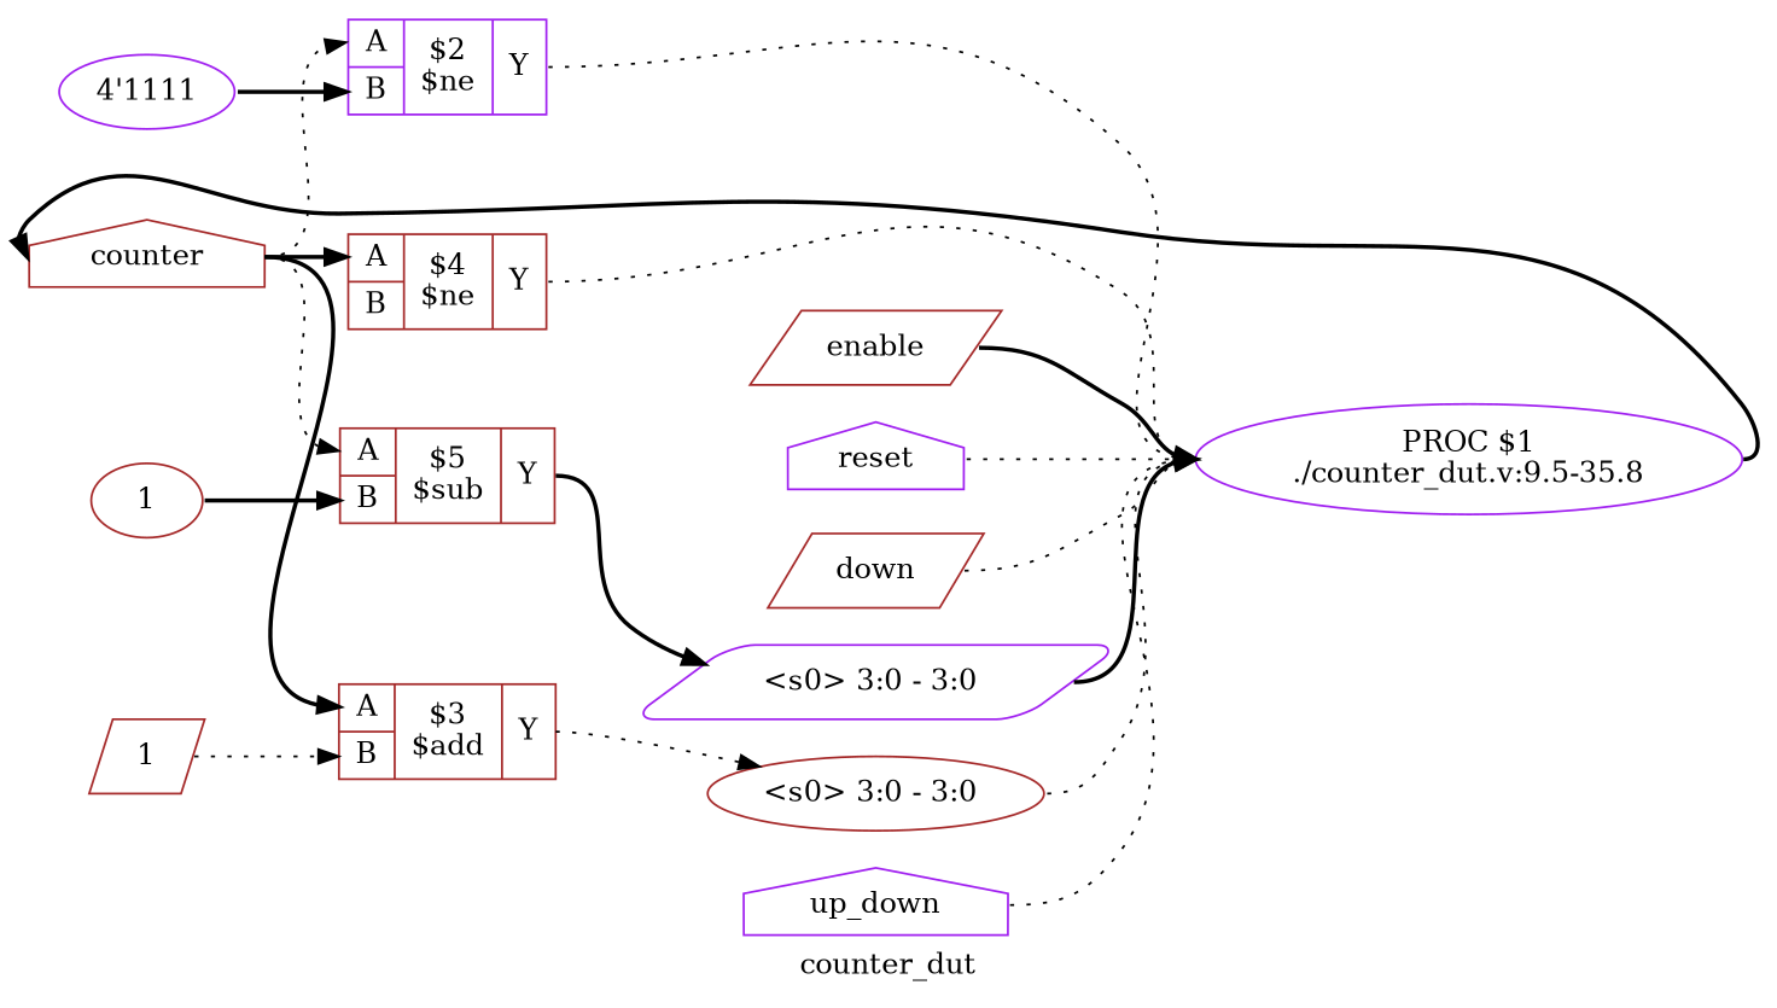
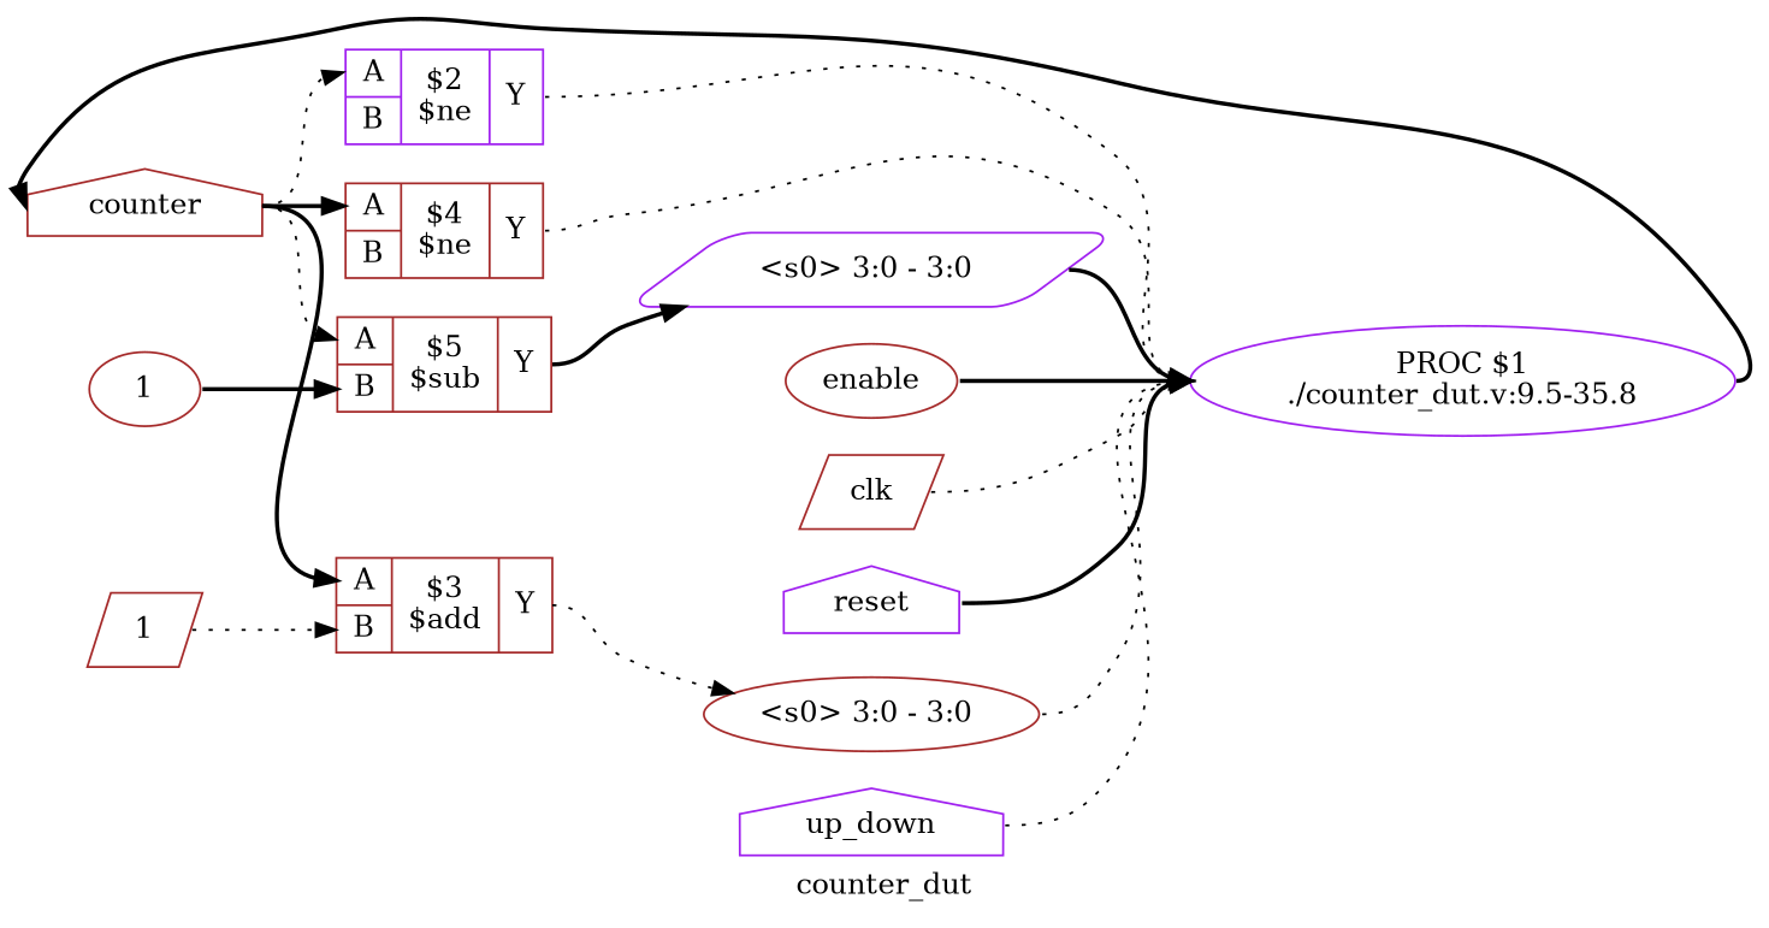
  digraph {
    label=counter_dut
    rankdir=LR
    remincross=true
    node [color=brown shape=ellipse]
    edge [color=black fontcolor=black headport=w style=dotted tailport=e]
    n1 [fontcolor=black label=counter shape=house]
    n2 [label="{{<p11> A|<p12> B}|$5\n$sub|{<p13> Y}}" shape=record]
    n3 [label="{{<p11> A|<p12> B}|$4\n$ne|{<p13> Y}}" shape=record]
    n4 [label="{{<p11> A|<p12> B}|$3\n$add|{<p13> Y}}" shape=record]
    n5 [color=purple label="{{<p11> A|<p12> B}|$2\n$ne|{<p13> Y}}" shape=record]
    n6 [color=purple fontcolor=black label="<s0> 3:0 - 3:0 " shape=parallelogram style=rounded]
    n7 [color=purple label="PROC $1\n./counter_dut.v:9.5-35.8" style=rounded]
    n8 [fontcolor=black label="<s0> 3:0 - 3:0 " style=rounded]
    n9 [color=purple fontcolor=black label=up_down shape=house]
-   n10 [fontcolor=black label=enable shape=parallelogram]
+   n10 [fontcolor=black label=enable]
    n11 [color=purple fontcolor=black label=reset shape=house]
-   n12 [fontcolor=black label=down shape=parallelogram]
+   n12 [fontcolor=black label=clk shape=parallelogram]
    n13 [label=1]
    n14 [label=1 shape=parallelogram]
-   n15 [color=purple label="4'1111"]
    n1 -> n2 [headport="p11:w"]
    n1 -> n3 [headport="p11:w" style=bold]
    n1 -> n4 [headport="p11:w" style=bold]
    n1 -> n5 [headport="p11:w"]
    n2 -> n6 [headport="s0:w" style=bold tailport="p13:e"]
    n3 -> n7 [tailport="p13:e"]
    n4 -> n8 [headport="s0:w" tailport="p13:e"]
    n5 -> n7 [tailport="p13:e"]
    n6 -> n7 [style=bold]
    n7 -> n1 [style=bold]
    n8 -> n7
    n9 -> n7
    n10 -> n7 [style=bold]
-   n11 -> n7
+   n11 -> n7 [style=bold]
    n12 -> n7
    n13 -> n2 [headport="p12:w" style=bold]
    n14 -> n4 [headport="p12:w"]
-   n15 -> n5 [headport="p12:w" style=bold]
  }
